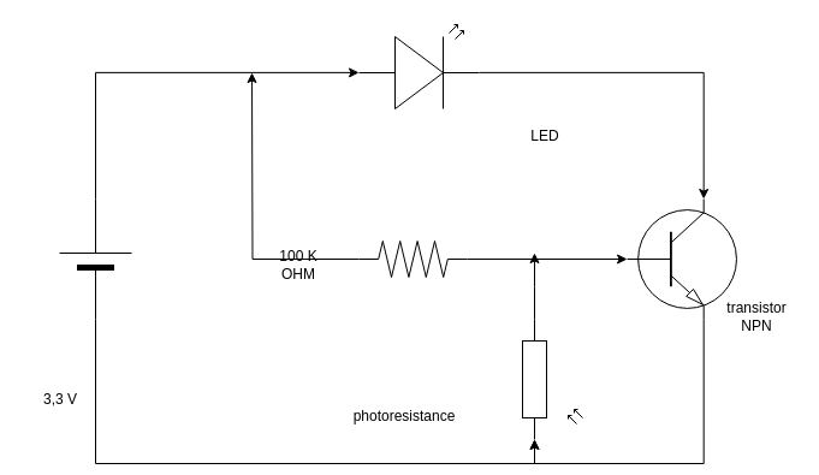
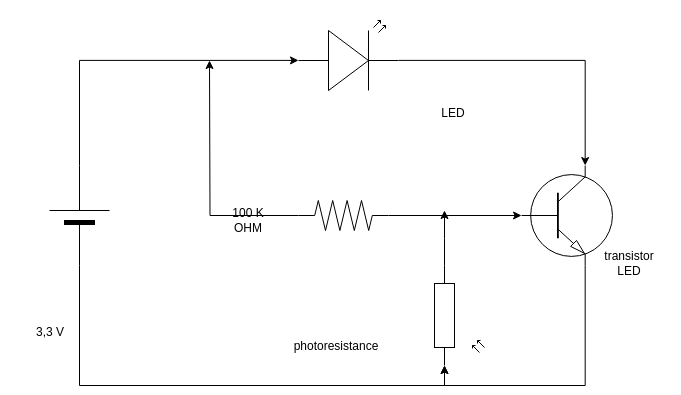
  <mxCell id="0" />
  <mxCell id="1" parent="0" />
  <mxCell id="2" style="edgeStyle=orthogonalEdgeStyle;rounded=0;orthogonalLoop=1;jettySize=auto;html=1;exitX=1;exitY=0.5;exitDx=0;exitDy=0;exitPerimeter=0;entryX=0;entryY=0.57;entryDx=0;entryDy=0;entryPerimeter=0;" edge="1" parent="1" source="4" target="8"><mxGeometry relative="1" as="geometry" /></mxCell>
  <mxCell id="3" style="edgeStyle=orthogonalEdgeStyle;rounded=0;orthogonalLoop=1;jettySize=auto;html=1;exitX=0;exitY=0.5;exitDx=0;exitDy=0;exitPerimeter=0;entryX=1;entryY=0.8;entryDx=0;entryDy=0;entryPerimeter=0;" edge="1" parent="1" source="4" target="10"><mxGeometry relative="1" as="geometry" /></mxCell>
  <mxCell id="4" value="" style="verticalLabelPosition=bottom;shadow=0;dashed=0;align=center;fillColor=strokeColor;html=1;verticalAlign=top;strokeWidth=1;shape=mxgraph.electrical.miscellaneous.monocell_battery;direction=north;" vertex="1" parent="1"><mxGeometry x="49" y="165" width="60" height="100" as="geometry" /></mxCell>
  <mxCell id="5" style="edgeStyle=orthogonalEdgeStyle;rounded=0;orthogonalLoop=1;jettySize=auto;html=1;exitX=0.7;exitY=1;exitDx=0;exitDy=0;exitPerimeter=0;entryX=1;entryY=0.8;entryDx=0;entryDy=0;entryPerimeter=0;" edge="1" parent="1" source="6" target="10"><mxGeometry relative="1" as="geometry" /></mxCell>
  <mxCell id="6" value="" style="verticalLabelPosition=bottom;shadow=0;dashed=0;align=center;html=1;verticalAlign=top;shape=mxgraph.electrical.transistors.npn_transistor_1;" vertex="1" parent="1"><mxGeometry x="519" y="165" width="95" height="100" as="geometry" /></mxCell>
  <mxCell id="7" style="edgeStyle=orthogonalEdgeStyle;rounded=0;orthogonalLoop=1;jettySize=auto;html=1;exitX=1;exitY=0.57;exitDx=0;exitDy=0;exitPerimeter=0;entryX=0.7;entryY=0;entryDx=0;entryDy=0;entryPerimeter=0;" edge="1" parent="1" source="8" target="6"><mxGeometry relative="1" as="geometry" /></mxCell>
  <mxCell id="8" value="" style="verticalLabelPosition=bottom;shadow=0;dashed=0;align=center;html=1;verticalAlign=top;shape=mxgraph.electrical.opto_electronics.led_2;pointerEvents=1;" vertex="1" parent="1"><mxGeometry x="298" y="20" width="100" height="70" as="geometry" /></mxCell>
  <mxCell id="9" style="edgeStyle=orthogonalEdgeStyle;rounded=0;orthogonalLoop=1;jettySize=auto;html=1;exitX=0;exitY=0.8;exitDx=0;exitDy=0;exitPerimeter=0;" edge="1" parent="1" source="10"><mxGeometry relative="1" as="geometry"><mxPoint x="444" y="210" as="targetPoint" /></mxGeometry></mxCell>
  <mxCell id="10" value="" style="verticalLabelPosition=bottom;shadow=0;dashed=0;align=center;html=1;verticalAlign=top;shape=mxgraph.electrical.opto_electronics.photo_resistor_2;pointerEvents=1;direction=south;" vertex="1" parent="1"><mxGeometry x="434" y="265" width="50" height="100" as="geometry" /></mxCell>
  <mxCell id="11" style="edgeStyle=orthogonalEdgeStyle;rounded=0;orthogonalLoop=1;jettySize=auto;html=1;exitX=1;exitY=0.5;exitDx=0;exitDy=0;exitPerimeter=0;entryX=0;entryY=0.5;entryDx=0;entryDy=0;entryPerimeter=0;" edge="1" parent="1" source="13" target="6"><mxGeometry relative="1" as="geometry" /></mxCell>
  <mxCell id="12" style="edgeStyle=orthogonalEdgeStyle;rounded=0;orthogonalLoop=1;jettySize=auto;html=1;exitX=0;exitY=0.5;exitDx=0;exitDy=0;exitPerimeter=0;" edge="1" parent="1" source="13"><mxGeometry relative="1" as="geometry"><mxPoint x="209" y="60" as="targetPoint" /></mxGeometry></mxCell>
  <mxCell id="13" value="" style="pointerEvents=1;verticalLabelPosition=bottom;shadow=0;dashed=0;align=center;html=1;verticalAlign=top;shape=mxgraph.electrical.resistors.resistor_2;" vertex="1" parent="1"><mxGeometry x="298" y="200" width="90" height="30" as="geometry" /></mxCell>
  <mxCell id="14" value="3,3 V" style="text;strokeColor=none;align=center;fillColor=none;html=1;verticalAlign=middle;whiteSpace=wrap;rounded=0;" vertex="1" parent="1"><mxGeometry x="20" y="317" width="60" height="30" as="geometry" /></mxCell>
  <mxCell id="15" value="LED" style="text;strokeColor=none;align=center;fillColor=none;html=1;verticalAlign=middle;whiteSpace=wrap;rounded=0;" vertex="1" parent="1"><mxGeometry x="423" y="98" width="60" height="30" as="geometry" /></mxCell>
  <mxCell id="16" value="100 K OHM" style="text;strokeColor=none;align=center;fillColor=none;html=1;verticalAlign=middle;whiteSpace=wrap;rounded=0;" vertex="1" parent="1"><mxGeometry x="218" y="205" width="60" height="30" as="geometry" /></mxCell>
  <mxCell id="17" value="photoresistance" style="text;strokeColor=none;align=center;fillColor=none;html=1;verticalAlign=middle;whiteSpace=wrap;rounded=0;" vertex="1" parent="1"><mxGeometry x="306" y="330.8" width="60" height="30" as="geometry" /></mxCell>
- <mxCell id="18" value="transistor NPN" style="text;strokeColor=none;align=center;fillColor=none;html=1;verticalAlign=middle;whiteSpace=wrap;rounded=0;" vertex="1" parent="1"><mxGeometry x="599" y="248" width="60" height="30" as="geometry" /></mxCell>
+ <mxCell id="18" value="transistor LED" style="text;strokeColor=none;align=center;fillColor=none;html=1;verticalAlign=middle;whiteSpace=wrap;rounded=0;" vertex="1" parent="1"><mxGeometry x="599" y="248" width="60" height="30" as="geometry" /></mxCell>
